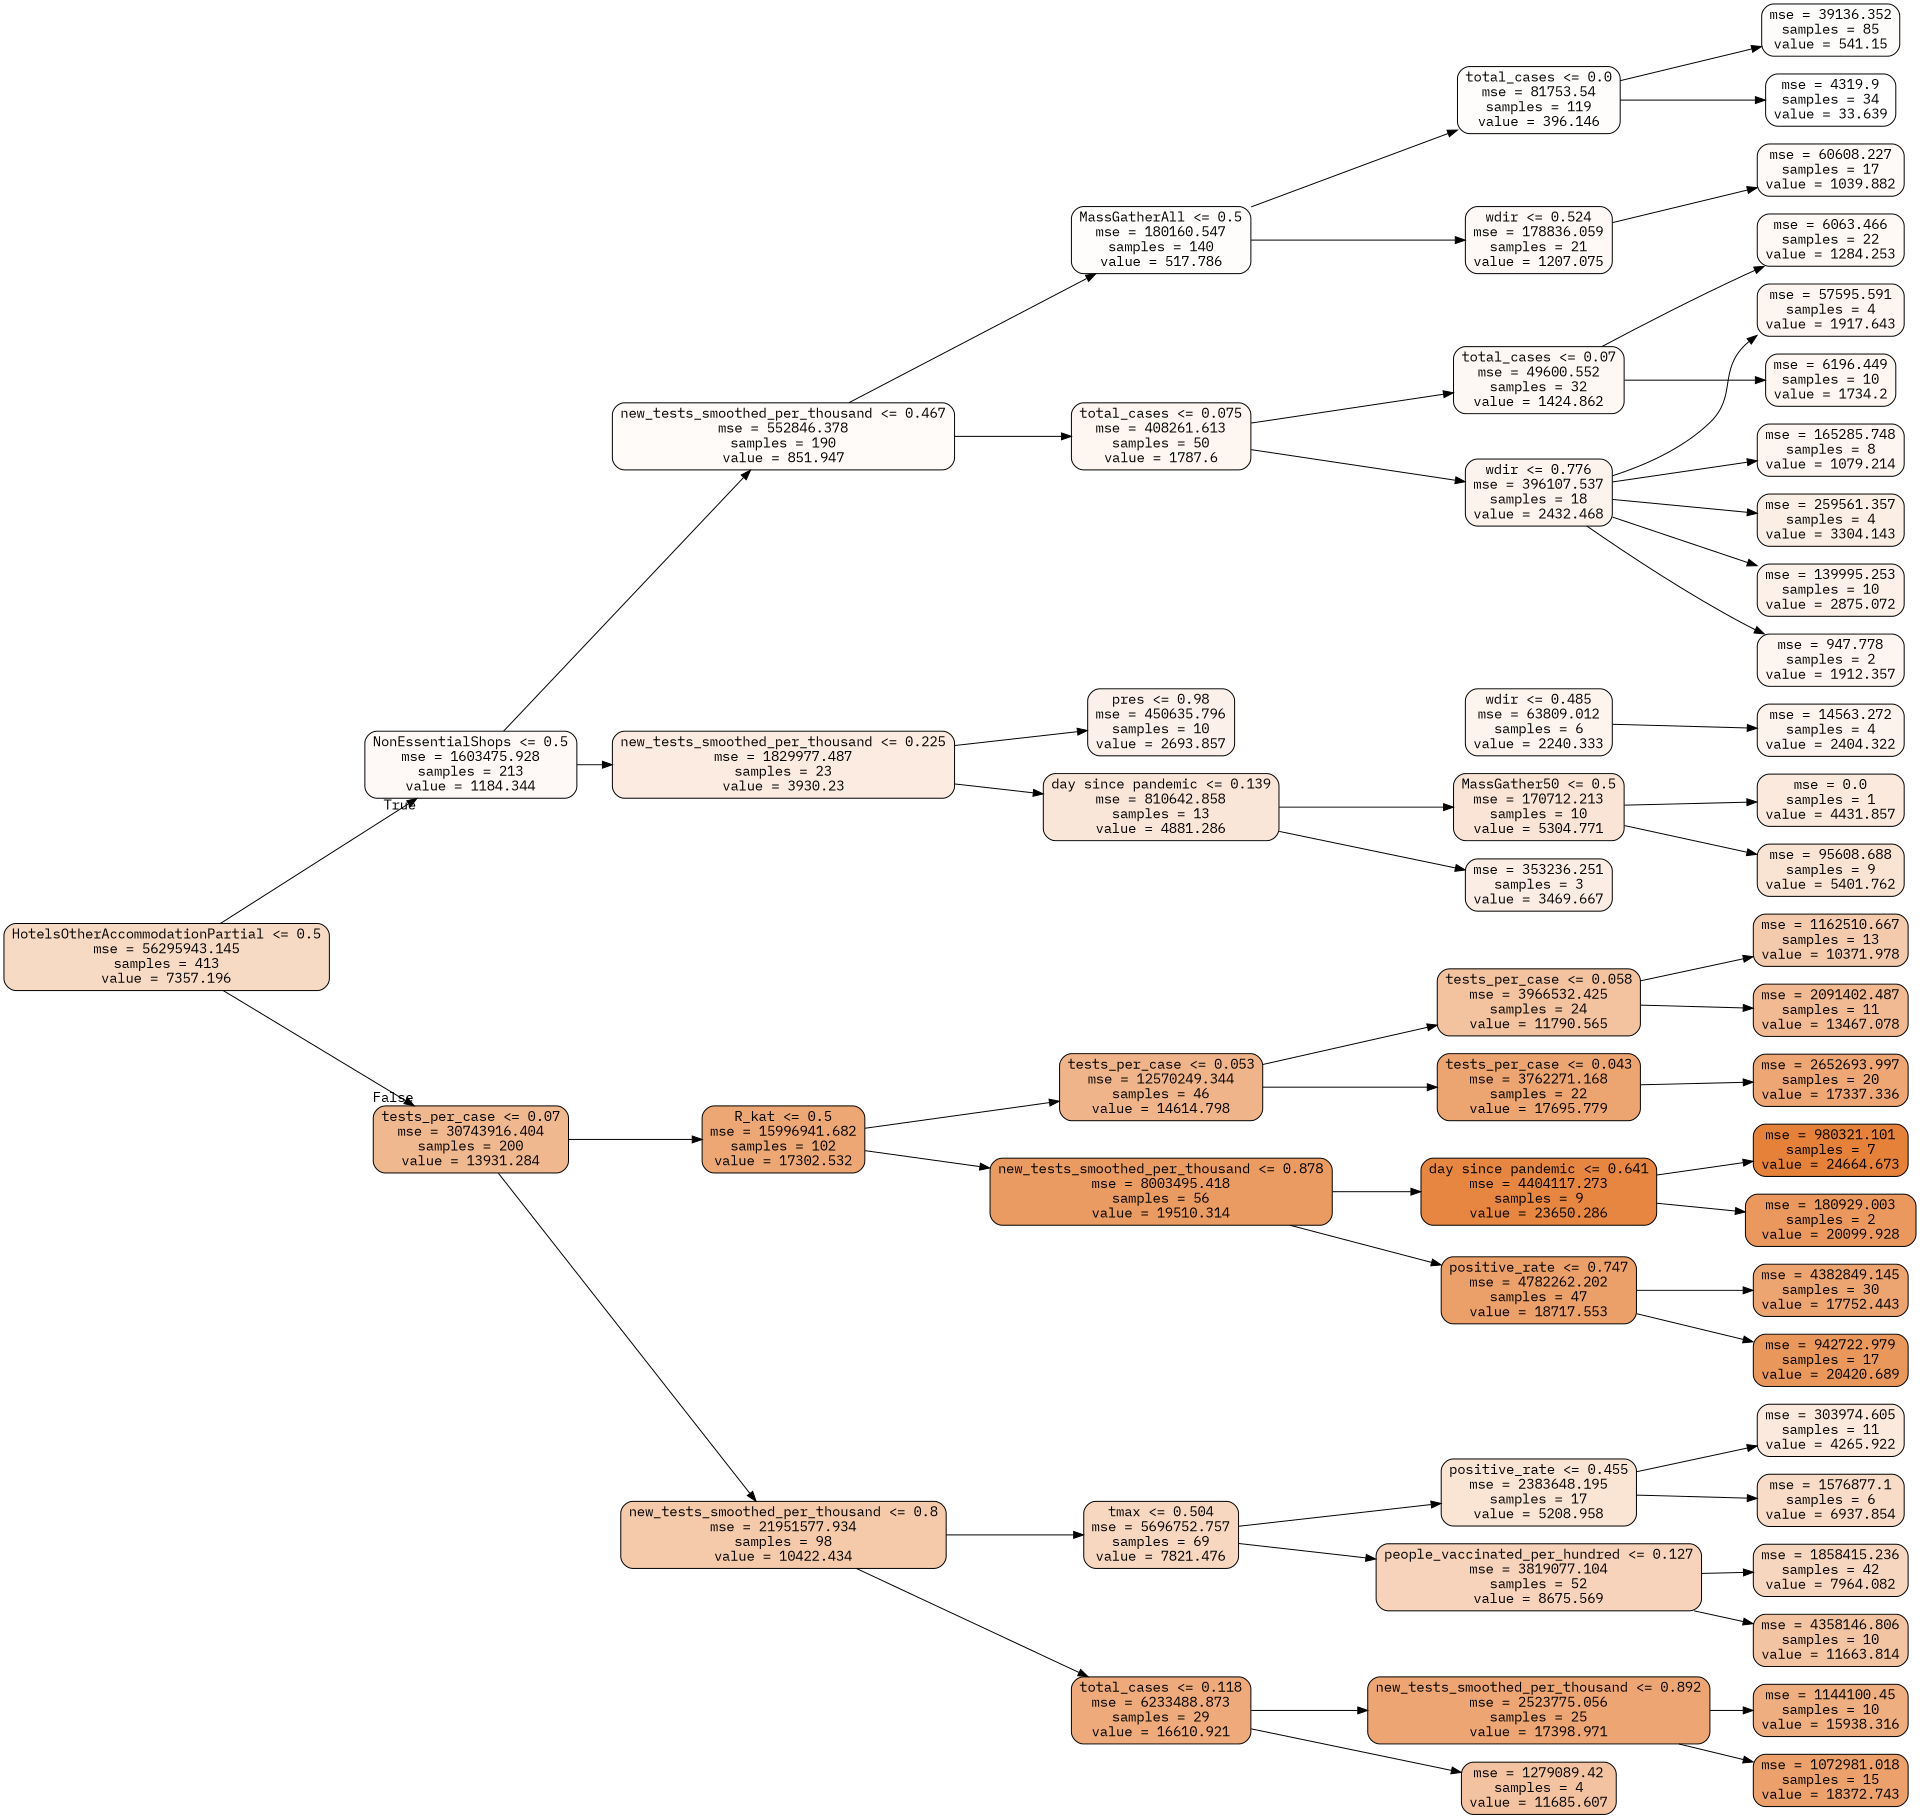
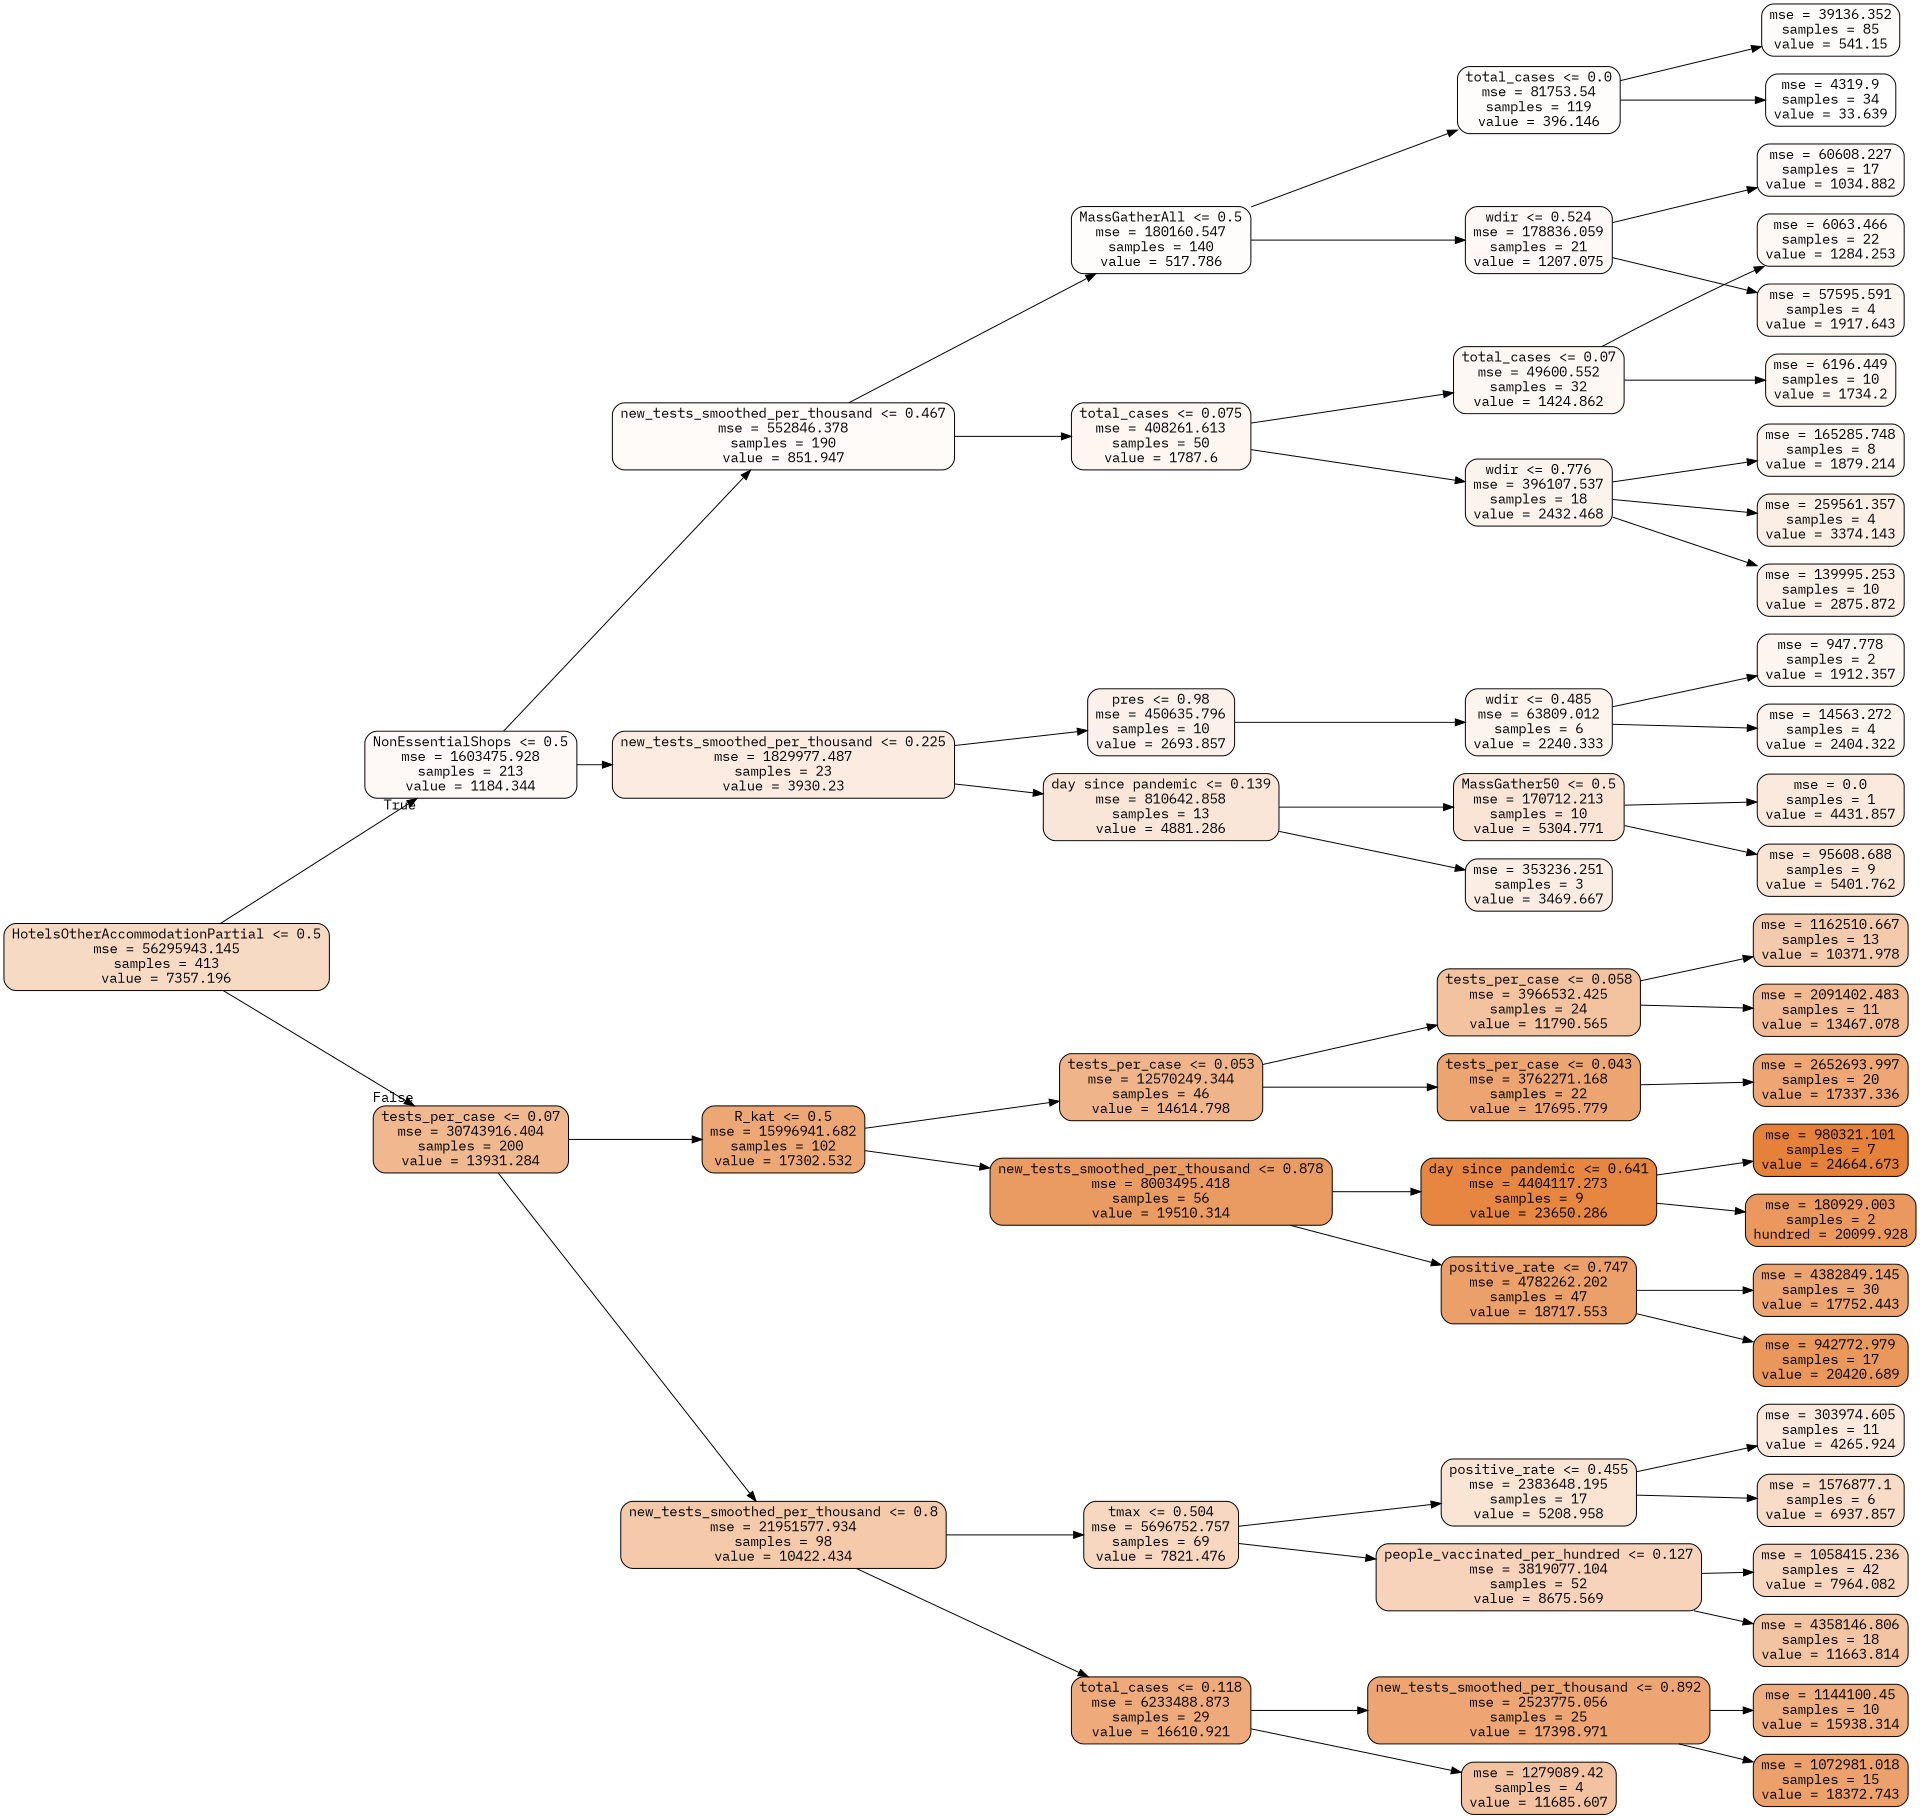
  digraph {
    fontname="IBM Plex Mono"
    rankdir=LR
    node [color=black fillcolor="#fef9f6" fontname="IBM Plex Mono" shape=box style="filled, rounded"]
    edge [fontname="IBM Plex Mono"]
    n1 [fillcolor="#f7dac4" label="HotelsOtherAccommodationPartial <= 0.5\nmse = 56295943.145\nsamples = 413\nvalue = 7357.196"]
    n2 [label="NonEssentialShops <= 0.5\nmse = 1603475.928\nsamples = 213\nvalue = 1184.344"]
    n3 [fillcolor="#f0b88f" label="tests_per_case <= 0.07\nmse = 30743916.404\nsamples = 200\nvalue = 13931.284"]
    n4 [fillcolor="#fefbf8" label="new_tests_smoothed_per_thousand <= 0.467\nmse = 552846.378\nsamples = 190\nvalue = 851.947"]
    n5 [fillcolor="#fbebe0" label="new_tests_smoothed_per_thousand <= 0.225\nmse = 1829977.487\nsamples = 23\nvalue = 3930.23"]
    n6 [fillcolor="#eda774" label="R_kat <= 0.5\nmse = 15996941.682\nsamples = 102\nvalue = 17302.532"]
    n7 [fillcolor="#f4caab" label="new_tests_smoothed_per_thousand <= 0.8\nmse = 21951577.934\nsamples = 98\nvalue = 10422.434"]
    n8 [fillcolor="#fefdfb" label="MassGatherAll <= 0.5\nmse = 180160.547\nsamples = 140\nvalue = 517.786"]
    n9 [fillcolor="#fdf6f1" label="total_cases <= 0.075\nmse = 408261.613\nsamples = 50\nvalue = 1787.6"]
    n10 [fillcolor="#fcf1ea" label="pres <= 0.98\nmse = 450635.796\nsamples = 10\nvalue = 2693.857"]
    n11 [fillcolor="#fae6d8" label="day since pandemic <= 0.139\nmse = 810642.858\nsamples = 13\nvalue = 4881.286"]
    n12 [fillcolor="#fffdfc" label="total_cases <= 0.0\nmse = 81753.54\nsamples = 119\nvalue = 396.146"]
    n13 [label="wdir <= 0.524\nmse = 178836.059\nsamples = 21\nvalue = 1207.075"]
    n14 [fillcolor="#fef8f4" label="total_cases <= 0.07\nmse = 49600.552\nsamples = 32\nvalue = 1424.862"]
    n15 [fillcolor="#fcf3ec" label="wdir <= 0.776\nmse = 396107.537\nsamples = 18\nvalue = 2432.468"]
    n16 [fillcolor="#ffffff" label="mse = 4319.9\nsamples = 34\nvalue = 33.639"]
    n17 [fillcolor="#fefcfb" label="mse = 39136.352\nsamples = 85\nvalue = 541.15"]
    n18 [fillcolor="#fdf5f0" label="mse = 57595.591\nsamples = 4\nvalue = 1917.643"]
-   n19 [fillcolor="#fefaf7" label="mse = 60608.227\nsamples = 17\nvalue = 1039.882"]
+   n19 [fillcolor="#fefaf7" label="mse = 60608.227\nsamples = 17\nvalue = 1034.882"]
    n20 [fillcolor="#fef9f5" label="mse = 6063.466\nsamples = 22\nvalue = 1284.253"]
    n21 [fillcolor="#fdf6f1" label="mse = 6196.449\nsamples = 10\nvalue = 1734.2"]
-   n22 [fillcolor="#fcf0e8" label="mse = 139995.253\nsamples = 10\nvalue = 2875.072"]
-   n23 [fillcolor="#fdf6f0" label="mse = 165285.748\nsamples = 8\nvalue = 1079.214"]
-   n24 [fillcolor="#fbeee4" label="mse = 259561.357\nsamples = 4\nvalue = 3304.143"]
+   n22 [fillcolor="#fcf0e8" label="mse = 139995.253\nsamples = 10\nvalue = 2875.872"]
+   n23 [fillcolor="#fdf6f0" label="mse = 165285.748\nsamples = 8\nvalue = 1879.214"]
+   n24 [fillcolor="#fbeee4" label="mse = 259561.357\nsamples = 4\nvalue = 3374.143"]
    n25 [fillcolor="#fdf4ed" label="wdir <= 0.485\nmse = 63809.012\nsamples = 6\nvalue = 2240.333"]
    n26 [fillcolor="#f9e4d5" label="MassGather50 <= 0.5\nmse = 170712.213\nsamples = 10\nvalue = 5304.771"]
    n27 [fillcolor="#fbede3" label="mse = 353236.251\nsamples = 3\nvalue = 3469.667"]
    n28 [fillcolor="#fdf5f0" label="mse = 947.778\nsamples = 2\nvalue = 1912.357"]
    n29 [fillcolor="#fcf3ec" label="mse = 14563.272\nsamples = 4\nvalue = 2404.322"]
    n30 [fillcolor="#fae9dc" label="mse = 0.0\nsamples = 1\nvalue = 4431.857"]
    n31 [fillcolor="#f9e4d4" label="mse = 95608.688\nsamples = 9\nvalue = 5401.762"]
    n32 [fillcolor="#f0b48a" label="tests_per_case <= 0.053\nmse = 12570249.344\nsamples = 46\nvalue = 14614.798"]
    n33 [fillcolor="#ea9b62" label="new_tests_smoothed_per_thousand <= 0.878\nmse = 8003495.418\nsamples = 56\nvalue = 19510.314"]
    n34 [fillcolor="#f7d7c0" label="tmax <= 0.504\nmse = 5696752.757\nsamples = 69\nvalue = 7821.476"]
    n35 [fillcolor="#eeaa7a" label="total_cases <= 0.118\nmse = 6233488.873\nsamples = 29\nvalue = 16610.921"]
    n36 [fillcolor="#eca571" label="tests_per_case <= 0.043\nmse = 3762271.168\nsamples = 22\nvalue = 17695.779"]
    n37 [fillcolor="#f3c3a0" label="tests_per_case <= 0.058\nmse = 3966532.425\nsamples = 24\nvalue = 11790.565"]
    n38 [fillcolor="#eb9f69" label="positive_rate <= 0.747\nmse = 4782262.202\nsamples = 47\nvalue = 18717.553"]
    n39 [fillcolor="#e68641" label="day since pandemic <= 0.641\nmse = 4404117.273\nsamples = 9\nvalue = 23650.286"]
    n40 [fillcolor="#eda674" label="mse = 2652693.997\nsamples = 20\nvalue = 17337.336"]
-   n41 [fillcolor="#f1ba93" label="mse = 2091402.487\nsamples = 11\nvalue = 13467.078"]
+   n41 [fillcolor="#f1ba93" label="mse = 2091402.483\nsamples = 11\nvalue = 13467.078"]
    n42 [fillcolor="#f4caac" label="mse = 1162510.667\nsamples = 13\nvalue = 10371.978"]
    n43 [fillcolor="#eca471" label="mse = 4382849.145\nsamples = 30\nvalue = 17752.443"]
-   n44 [fillcolor="#e9975b" label="mse = 942722.979\nsamples = 17\nvalue = 20420.689"]
+   n44 [fillcolor="#e9975b" label="mse = 942772.979\nsamples = 17\nvalue = 20420.689"]
    n45 [fillcolor="#e58139" label="mse = 980321.101\nsamples = 7\nvalue = 24664.673"]
-   n46 [fillcolor="#ea985e" label="mse = 180929.003\nsamples = 2\nvalue = 20099.928"]
+   n46 [fillcolor="#ea985e" label="mse = 180929.003\nsamples = 2\nhundred = 20099.928"]
    n47 [fillcolor="#f6d3ba" label="people_vaccinated_per_hundred <= 0.127\nmse = 3819077.104\nsamples = 52\nvalue = 8675.569"]
    n48 [fillcolor="#fae5d5" label="positive_rate <= 0.455\nmse = 2383648.195\nsamples = 17\nvalue = 5208.958"]
    n49 [fillcolor="#f3c3a1" label="mse = 1279089.42\nsamples = 4\nvalue = 11685.607"]
    n50 [fillcolor="#eda673" label="new_tests_smoothed_per_thousand <= 0.892\nmse = 2523775.056\nsamples = 25\nvalue = 17398.971"]
-   n51 [fillcolor="#f7d6bf" label="mse = 1858415.236\nsamples = 42\nvalue = 7964.082"]
-   n52 [fillcolor="#f3c4a2" label="mse = 4358146.806\nsamples = 10\nvalue = 11663.814"]
-   n53 [fillcolor="#fbe9dd" label="mse = 303974.605\nsamples = 11\nvalue = 4265.922"]
-   n54 [fillcolor="#f8dcc7" label="mse = 1576877.1\nsamples = 6\nvalue = 6937.854"]
-   n55 [fillcolor="#eeae7f" label="mse = 1144100.45\nsamples = 10\nvalue = 15938.316"]
+   n51 [fillcolor="#f7d6bf" label="mse = 1058415.236\nsamples = 42\nvalue = 7964.082"]
+   n52 [fillcolor="#f3c4a2" label="mse = 4358146.806\nsamples = 18\nvalue = 11663.814"]
+   n53 [fillcolor="#fbe9dd" label="mse = 303974.605\nsamples = 11\nvalue = 4265.924"]
+   n54 [fillcolor="#f8dcc7" label="mse = 1576877.1\nsamples = 6\nvalue = 6937.857"]
+   n55 [fillcolor="#eeae7f" label="mse = 1144100.45\nsamples = 10\nvalue = 15938.314"]
    n56 [fillcolor="#eca16c" label="mse = 1072981.018\nsamples = 15\nvalue = 18372.743"]
    n1 -> n2 [headlabel=True labelangle=45 labeldistance=2.5]
    n1 -> n3 [headlabel=False labelangle=-45 labeldistance=2.5]
    n2 -> n4
    n2 -> n5
    n3 -> n6
    n3 -> n7
    n4 -> n8
    n4 -> n9
    n5 -> n10
    n5 -> n11
    n6 -> n32
    n6 -> n33
    n7 -> n34
    n7 -> n35
    n8 -> n12
    n8 -> n13
    n9 -> n14
    n9 -> n15
+   n10 -> n25
    n11 -> n26
    n11 -> n27
    n12 -> n16
    n12 -> n17
-   n15 -> n18
+   n13 -> n18
    n13 -> n19
    n14 -> n20
    n14 -> n21
    n15 -> n22
    n15 -> n23
    n15 -> n24
-   n15 -> n28
+   n25 -> n28
    n25 -> n29
    n26 -> n30
    n26 -> n31
    n32 -> n36
    n32 -> n37
    n33 -> n38
    n33 -> n39
    n34 -> n47
    n34 -> n48
    n35 -> n49
    n35 -> n50
    n36 -> n40
    n37 -> n41
    n37 -> n42
    n38 -> n43
    n38 -> n44
    n39 -> n45
    n39 -> n46
    n47 -> n51
    n47 -> n52
    n48 -> n53
    n48 -> n54
    n50 -> n55
    n50 -> n56
  }
